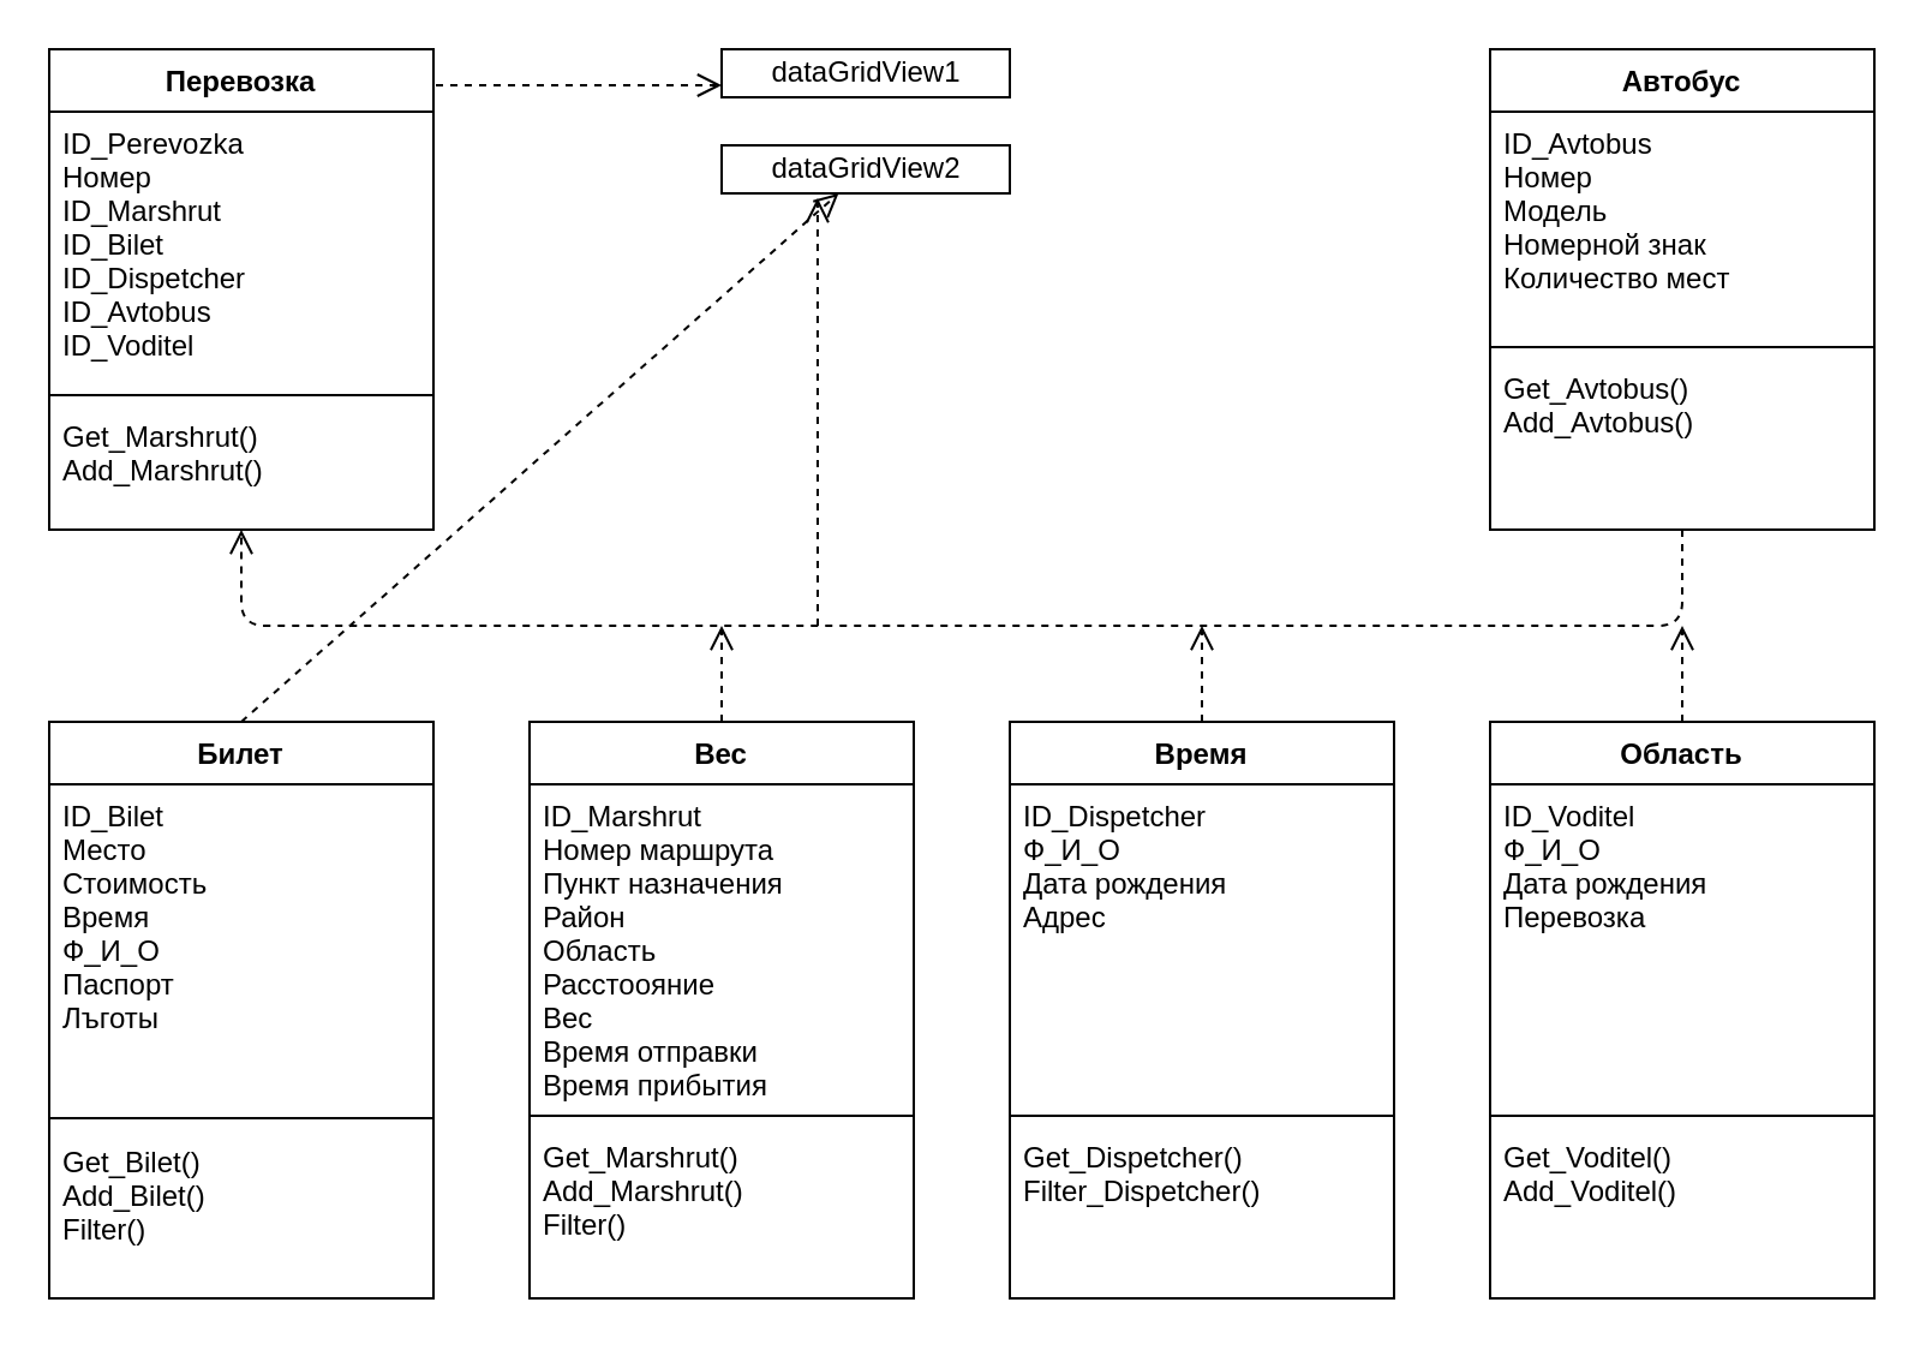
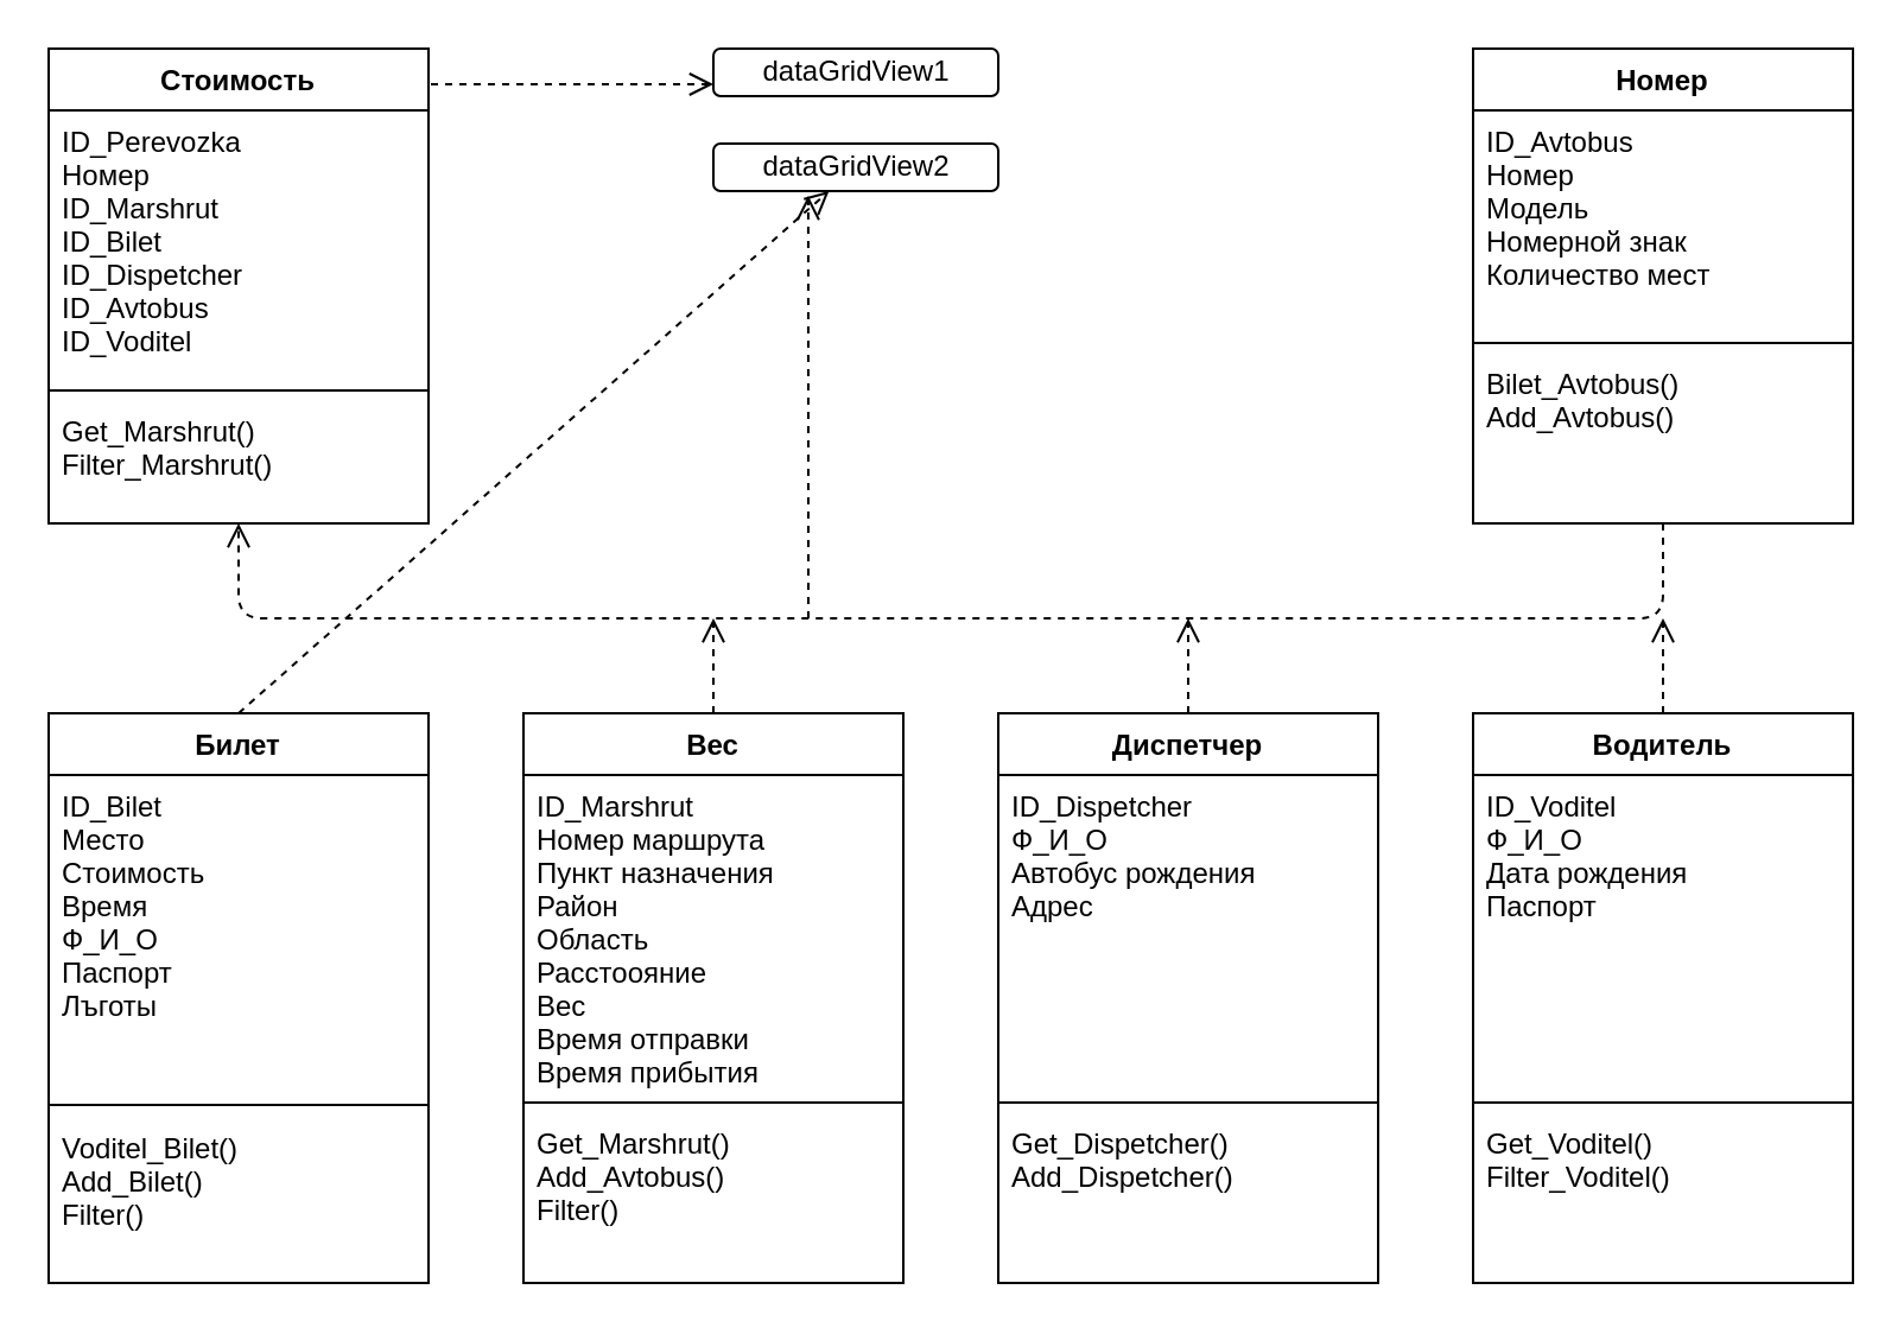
  <mxCell id="0" style=";html=1;" />
  <mxCell id="1" style=";html=1;" parent="0" />
- <mxCell id="2" value="Перевозка&#10;" style="swimlane;fontStyle=1;align=center;verticalAlign=top;childLayout=stackLayout;horizontal=1;startSize=26;horizontalStack=0;resizeParent=1;resizeParentMax=0;resizeLast=0;collapsible=1;marginBottom=0;" vertex="1" parent="1"><mxGeometry x="20" y="20" width="160" height="200" as="geometry" /></mxCell>
+ <mxCell id="2" value="Стоимость&#10;" style="swimlane;fontStyle=1;align=center;verticalAlign=top;childLayout=stackLayout;horizontal=1;startSize=26;horizontalStack=0;resizeParent=1;resizeParentMax=0;resizeLast=0;collapsible=1;marginBottom=0;" vertex="1" parent="1"><mxGeometry x="20" y="20" width="160" height="200" as="geometry" /></mxCell>
  <mxCell id="3" value="ID_Perevozka&#10;Номер&#10;ID_Marshrut&#10;ID_Bilet&#10;ID_Dispetcher&#10;ID_Avtobus&#10;ID_Voditel&#10;" style="text;strokeColor=none;fillColor=none;align=left;verticalAlign=top;spacingLeft=4;spacingRight=4;overflow=hidden;rotatable=0;points=[[0,0.5],[1,0.5]];portConstraint=eastwest;" vertex="1" parent="2"><mxGeometry y="26" width="160" height="114" as="geometry" /></mxCell>
  <mxCell id="4" value="" style="line;strokeWidth=1;fillColor=none;align=left;verticalAlign=middle;spacingTop=-1;spacingLeft=3;spacingRight=3;rotatable=0;labelPosition=right;points=[];portConstraint=eastwest;" vertex="1" parent="2"><mxGeometry y="140" width="160" height="8" as="geometry" /></mxCell>
- <mxCell id="5" value="Get_Marshrut()&#10;Add_Marshrut()&#10;" style="text;strokeColor=none;fillColor=none;align=left;verticalAlign=top;spacingLeft=4;spacingRight=4;overflow=hidden;rotatable=0;points=[[0,0.5],[1,0.5]];portConstraint=eastwest;" vertex="1" parent="2"><mxGeometry y="148" width="160" height="52" as="geometry" /></mxCell>
- <mxCell id="6" value="dataGridView1" style="html=1;" vertex="1" parent="1"><mxGeometry x="300" y="20" width="120" height="20" as="geometry" /></mxCell>
- <mxCell id="7" value="dataGridView2" style="html=1;" vertex="1" parent="1"><mxGeometry x="300" y="60" width="120" height="20" as="geometry" /></mxCell>
+ <mxCell id="5" value="Get_Marshrut()&#10;Filter_Marshrut()&#10;" style="text;strokeColor=none;fillColor=none;align=left;verticalAlign=top;spacingLeft=4;spacingRight=4;overflow=hidden;rotatable=0;points=[[0,0.5],[1,0.5]];portConstraint=eastwest;" vertex="1" parent="2"><mxGeometry y="148" width="160" height="52" as="geometry" /></mxCell>
+ <mxCell id="6" value="dataGridView1" style="html=1;rounded=1;" vertex="1" parent="1"><mxGeometry x="300" y="20" width="120" height="20" as="geometry" /></mxCell>
+ <mxCell id="7" value="dataGridView2" style="html=1;rounded=1;" vertex="1" parent="1"><mxGeometry x="300" y="60" width="120" height="20" as="geometry" /></mxCell>
  <mxCell id="8" value="Билет" style="swimlane;fontStyle=1;align=center;verticalAlign=top;childLayout=stackLayout;horizontal=1;startSize=26;horizontalStack=0;resizeParent=1;resizeParentMax=0;resizeLast=0;collapsible=1;marginBottom=0;" vertex="1" parent="1"><mxGeometry x="20" y="300" width="160" height="240" as="geometry" /></mxCell>
  <mxCell id="9" value="ID_Bilet&#10;Место&#10;Стоимость&#10;Время&#10;Ф_И_О&#10;Паспорт&#10;Лъготы&#10;" style="text;strokeColor=none;fillColor=none;align=left;verticalAlign=top;spacingLeft=4;spacingRight=4;overflow=hidden;rotatable=0;points=[[0,0.5],[1,0.5]];portConstraint=eastwest;" vertex="1" parent="8"><mxGeometry y="26" width="160" height="134" as="geometry" /></mxCell>
  <mxCell id="10" value="" style="line;strokeWidth=1;fillColor=none;align=left;verticalAlign=middle;spacingTop=-1;spacingLeft=3;spacingRight=3;rotatable=0;labelPosition=right;points=[];portConstraint=eastwest;" vertex="1" parent="8"><mxGeometry y="160" width="160" height="10" as="geometry" /></mxCell>
- <mxCell id="11" value="Get_Bilet()&#10;Add_Bilet()&#10;Filter()&#10;" style="text;strokeColor=none;fillColor=none;align=left;verticalAlign=top;spacingLeft=4;spacingRight=4;overflow=hidden;rotatable=0;points=[[0,0.5],[1,0.5]];portConstraint=eastwest;" vertex="1" parent="8"><mxGeometry y="170" width="160" height="70" as="geometry" /></mxCell>
+ <mxCell id="11" value="Voditel_Bilet()&#10;Add_Bilet()&#10;Filter()&#10;" style="text;strokeColor=none;fillColor=none;align=left;verticalAlign=top;spacingLeft=4;spacingRight=4;overflow=hidden;rotatable=0;points=[[0,0.5],[1,0.5]];portConstraint=eastwest;" vertex="1" parent="8"><mxGeometry y="170" width="160" height="70" as="geometry" /></mxCell>
  <mxCell id="12" value="Вес" style="swimlane;fontStyle=1;align=center;verticalAlign=top;childLayout=stackLayout;horizontal=1;startSize=26;horizontalStack=0;resizeParent=1;resizeParentMax=0;resizeLast=0;collapsible=1;marginBottom=0;" vertex="1" parent="1"><mxGeometry x="220" y="300" width="160" height="240" as="geometry" /></mxCell>
  <mxCell id="13" value="ID_Marshrut&#10;Номер маршрута&#10;Пункт назначения&#10;Район&#10;Область&#10;Расстоояние&#10;Вес&#10;Время отправки&#10;Время прибытия&#10;" style="text;strokeColor=none;fillColor=none;align=left;verticalAlign=top;spacingLeft=4;spacingRight=4;overflow=hidden;rotatable=0;points=[[0,0.5],[1,0.5]];portConstraint=eastwest;" vertex="1" parent="12"><mxGeometry y="26" width="160" height="134" as="geometry" /></mxCell>
  <mxCell id="14" value="" style="line;strokeWidth=1;fillColor=none;align=left;verticalAlign=middle;spacingTop=-1;spacingLeft=3;spacingRight=3;rotatable=0;labelPosition=right;points=[];portConstraint=eastwest;" vertex="1" parent="12"><mxGeometry y="160" width="160" height="8" as="geometry" /></mxCell>
- <mxCell id="15" value="Get_Marshrut()&#10;Add_Marshrut()&#10;Filter()&#10;" style="text;strokeColor=none;fillColor=none;align=left;verticalAlign=top;spacingLeft=4;spacingRight=4;overflow=hidden;rotatable=0;points=[[0,0.5],[1,0.5]];portConstraint=eastwest;" vertex="1" parent="12"><mxGeometry y="168" width="160" height="72" as="geometry" /></mxCell>
- <mxCell id="16" value="Время" style="swimlane;fontStyle=1;align=center;verticalAlign=top;childLayout=stackLayout;horizontal=1;startSize=26;horizontalStack=0;resizeParent=1;resizeParentMax=0;resizeLast=0;collapsible=1;marginBottom=0;" vertex="1" parent="1"><mxGeometry x="420" y="300" width="160" height="240" as="geometry" /></mxCell>
- <mxCell id="17" value="ID_Dispetcher&#10;Ф_И_О&#10;Дата рождения&#10;Адрес&#10;" style="text;strokeColor=none;fillColor=none;align=left;verticalAlign=top;spacingLeft=4;spacingRight=4;overflow=hidden;rotatable=0;points=[[0,0.5],[1,0.5]];portConstraint=eastwest;" vertex="1" parent="16"><mxGeometry y="26" width="160" height="134" as="geometry" /></mxCell>
+ <mxCell id="15" value="Get_Marshrut()&#10;Add_Avtobus()&#10;Filter()&#10;" style="text;strokeColor=none;fillColor=none;align=left;verticalAlign=top;spacingLeft=4;spacingRight=4;overflow=hidden;rotatable=0;points=[[0,0.5],[1,0.5]];portConstraint=eastwest;" vertex="1" parent="12"><mxGeometry y="168" width="160" height="72" as="geometry" /></mxCell>
+ <mxCell id="16" value="Диспетчер" style="swimlane;fontStyle=1;align=center;verticalAlign=top;childLayout=stackLayout;horizontal=1;startSize=26;horizontalStack=0;resizeParent=1;resizeParentMax=0;resizeLast=0;collapsible=1;marginBottom=0;" vertex="1" parent="1"><mxGeometry x="420" y="300" width="160" height="240" as="geometry" /></mxCell>
+ <mxCell id="17" value="ID_Dispetcher&#10;Ф_И_О&#10;Автобус рождения&#10;Адрес&#10;" style="text;strokeColor=none;fillColor=none;align=left;verticalAlign=top;spacingLeft=4;spacingRight=4;overflow=hidden;rotatable=0;points=[[0,0.5],[1,0.5]];portConstraint=eastwest;" vertex="1" parent="16"><mxGeometry y="26" width="160" height="134" as="geometry" /></mxCell>
  <mxCell id="18" value="" style="line;strokeWidth=1;fillColor=none;align=left;verticalAlign=middle;spacingTop=-1;spacingLeft=3;spacingRight=3;rotatable=0;labelPosition=right;points=[];portConstraint=eastwest;" vertex="1" parent="16"><mxGeometry y="160" width="160" height="8" as="geometry" /></mxCell>
- <mxCell id="19" value="Get_Dispetcher()&#10;Filter_Dispetcher()&#10;" style="text;strokeColor=none;fillColor=none;align=left;verticalAlign=top;spacingLeft=4;spacingRight=4;overflow=hidden;rotatable=0;points=[[0,0.5],[1,0.5]];portConstraint=eastwest;" vertex="1" parent="16"><mxGeometry y="168" width="160" height="72" as="geometry" /></mxCell>
- <mxCell id="20" value="Область" style="swimlane;fontStyle=1;align=center;verticalAlign=top;childLayout=stackLayout;horizontal=1;startSize=26;horizontalStack=0;resizeParent=1;resizeParentMax=0;resizeLast=0;collapsible=1;marginBottom=0;" vertex="1" parent="1"><mxGeometry x="620" y="300" width="160" height="240" as="geometry" /></mxCell>
- <mxCell id="21" value="ID_Voditel&#10;Ф_И_О&#10;Дата рождения&#10;Перевозка&#10;" style="text;strokeColor=none;fillColor=none;align=left;verticalAlign=top;spacingLeft=4;spacingRight=4;overflow=hidden;rotatable=0;points=[[0,0.5],[1,0.5]];portConstraint=eastwest;" vertex="1" parent="20"><mxGeometry y="26" width="160" height="134" as="geometry" /></mxCell>
+ <mxCell id="19" value="Get_Dispetcher()&#10;Add_Dispetcher()&#10;" style="text;strokeColor=none;fillColor=none;align=left;verticalAlign=top;spacingLeft=4;spacingRight=4;overflow=hidden;rotatable=0;points=[[0,0.5],[1,0.5]];portConstraint=eastwest;" vertex="1" parent="16"><mxGeometry y="168" width="160" height="72" as="geometry" /></mxCell>
+ <mxCell id="20" value="Водитель" style="swimlane;fontStyle=1;align=center;verticalAlign=top;childLayout=stackLayout;horizontal=1;startSize=26;horizontalStack=0;resizeParent=1;resizeParentMax=0;resizeLast=0;collapsible=1;marginBottom=0;" vertex="1" parent="1"><mxGeometry x="620" y="300" width="160" height="240" as="geometry" /></mxCell>
+ <mxCell id="21" value="ID_Voditel&#10;Ф_И_О&#10;Дата рождения&#10;Паспорт&#10;" style="text;strokeColor=none;fillColor=none;align=left;verticalAlign=top;spacingLeft=4;spacingRight=4;overflow=hidden;rotatable=0;points=[[0,0.5],[1,0.5]];portConstraint=eastwest;" vertex="1" parent="20"><mxGeometry y="26" width="160" height="134" as="geometry" /></mxCell>
  <mxCell id="22" value="" style="line;strokeWidth=1;fillColor=none;align=left;verticalAlign=middle;spacingTop=-1;spacingLeft=3;spacingRight=3;rotatable=0;labelPosition=right;points=[];portConstraint=eastwest;" vertex="1" parent="20"><mxGeometry y="160" width="160" height="8" as="geometry" /></mxCell>
- <mxCell id="23" value="Get_Voditel()&#10;Add_Voditel()&#10;" style="text;strokeColor=none;fillColor=none;align=left;verticalAlign=top;spacingLeft=4;spacingRight=4;overflow=hidden;rotatable=0;points=[[0,0.5],[1,0.5]];portConstraint=eastwest;" vertex="1" parent="20"><mxGeometry y="168" width="160" height="72" as="geometry" /></mxCell>
- <mxCell id="24" value="Автобус " style="swimlane;fontStyle=1;align=center;verticalAlign=top;childLayout=stackLayout;horizontal=1;startSize=26;horizontalStack=0;resizeParent=1;resizeParentMax=0;resizeLast=0;collapsible=1;marginBottom=0;" vertex="1" parent="1"><mxGeometry x="620" y="20" width="160" height="200" as="geometry" /></mxCell>
+ <mxCell id="23" value="Get_Voditel()&#10;Filter_Voditel()&#10;" style="text;strokeColor=none;fillColor=none;align=left;verticalAlign=top;spacingLeft=4;spacingRight=4;overflow=hidden;rotatable=0;points=[[0,0.5],[1,0.5]];portConstraint=eastwest;" vertex="1" parent="20"><mxGeometry y="168" width="160" height="72" as="geometry" /></mxCell>
+ <mxCell id="24" value="Номер " style="swimlane;fontStyle=1;align=center;verticalAlign=top;childLayout=stackLayout;horizontal=1;startSize=26;horizontalStack=0;resizeParent=1;resizeParentMax=0;resizeLast=0;collapsible=1;marginBottom=0;" vertex="1" parent="1"><mxGeometry x="620" y="20" width="160" height="200" as="geometry" /></mxCell>
  <mxCell id="25" value="ID_Avtobus&#10;Номер&#10;Модель&#10;Номерной знак&#10;Количество мест&#10;" style="text;strokeColor=none;fillColor=none;align=left;verticalAlign=top;spacingLeft=4;spacingRight=4;overflow=hidden;rotatable=0;points=[[0,0.5],[1,0.5]];portConstraint=eastwest;" vertex="1" parent="24"><mxGeometry y="26" width="160" height="94" as="geometry" /></mxCell>
  <mxCell id="26" value="" style="line;strokeWidth=1;fillColor=none;align=left;verticalAlign=middle;spacingTop=-1;spacingLeft=3;spacingRight=3;rotatable=0;labelPosition=right;points=[];portConstraint=eastwest;" vertex="1" parent="24"><mxGeometry y="120" width="160" height="8" as="geometry" /></mxCell>
- <mxCell id="27" value="Get_Avtobus()&#10;Add_Avtobus()&#10;" style="text;strokeColor=none;fillColor=none;align=left;verticalAlign=top;spacingLeft=4;spacingRight=4;overflow=hidden;rotatable=0;points=[[0,0.5],[1,0.5]];portConstraint=eastwest;" vertex="1" parent="24"><mxGeometry y="128" width="160" height="72" as="geometry" /></mxCell>
+ <mxCell id="27" value="Bilet_Avtobus()&#10;Add_Avtobus()&#10;" style="text;strokeColor=none;fillColor=none;align=left;verticalAlign=top;spacingLeft=4;spacingRight=4;overflow=hidden;rotatable=0;points=[[0,0.5],[1,0.5]];portConstraint=eastwest;" vertex="1" parent="24"><mxGeometry y="128" width="160" height="72" as="geometry" /></mxCell>
  <mxCell id="28" value="" style="html=1;verticalAlign=bottom;endArrow=open;dashed=1;endSize=8;exitX=0.5;exitY=0;exitDx=0;exitDy=0;" edge="1" parent="1" source="8" target="7"><mxGeometry relative="1" as="geometry"><mxPoint x="180" y="260" as="sourcePoint" /><mxPoint x="100" y="260" as="targetPoint" /></mxGeometry></mxCell>
  <mxCell id="29" value="" style="html=1;verticalAlign=bottom;endArrow=open;dashed=1;endSize=8;exitX=0.5;exitY=1;exitDx=0;exitDy=0;" edge="1" parent="1" source="24"><mxGeometry relative="1" as="geometry"><mxPoint x="700" y="260" as="sourcePoint" /><mxPoint x="100" y="220" as="targetPoint" /><Array as="points"><mxPoint x="700" y="260" /><mxPoint x="100" y="260" /></Array></mxGeometry></mxCell>
  <mxCell id="30" value="" style="html=1;verticalAlign=bottom;endArrow=open;dashed=1;endSize=8;exitX=0.5;exitY=0;exitDx=0;exitDy=0;" edge="1" parent="1" source="20"><mxGeometry relative="1" as="geometry"><mxPoint x="730" y="270" as="sourcePoint" /><mxPoint x="700" y="260" as="targetPoint" /></mxGeometry></mxCell>
  <mxCell id="31" value="" style="html=1;verticalAlign=bottom;endArrow=open;dashed=1;endSize=8;exitX=0.5;exitY=0;exitDx=0;exitDy=0;" edge="1" parent="1" source="16"><mxGeometry relative="1" as="geometry"><mxPoint x="560" y="280" as="sourcePoint" /><mxPoint x="500" y="260" as="targetPoint" /></mxGeometry></mxCell>
  <mxCell id="32" value="" style="html=1;verticalAlign=bottom;endArrow=open;dashed=1;endSize=8;exitX=0.5;exitY=0;exitDx=0;exitDy=0;" edge="1" parent="1" source="12"><mxGeometry relative="1" as="geometry"><mxPoint x="380" y="280" as="sourcePoint" /><mxPoint x="300" y="260" as="targetPoint" /></mxGeometry></mxCell>
  <mxCell id="33" value="" style="html=1;verticalAlign=bottom;endArrow=open;dashed=1;endSize=8;entryX=0.333;entryY=1.1;entryDx=0;entryDy=0;entryPerimeter=0;" edge="1" parent="1" target="7"><mxGeometry relative="1" as="geometry"><mxPoint x="340" y="260" as="sourcePoint" /><mxPoint x="350" y="200" as="targetPoint" /></mxGeometry></mxCell>
  <mxCell id="34" value="" style="html=1;verticalAlign=bottom;endArrow=open;dashed=1;endSize=8;entryX=0;entryY=0.75;entryDx=0;entryDy=0;" edge="1" parent="1" target="6"><mxGeometry relative="1" as="geometry"><mxPoint x="181" y="35" as="sourcePoint" /><mxPoint x="300" y="30" as="targetPoint" /></mxGeometry></mxCell>
